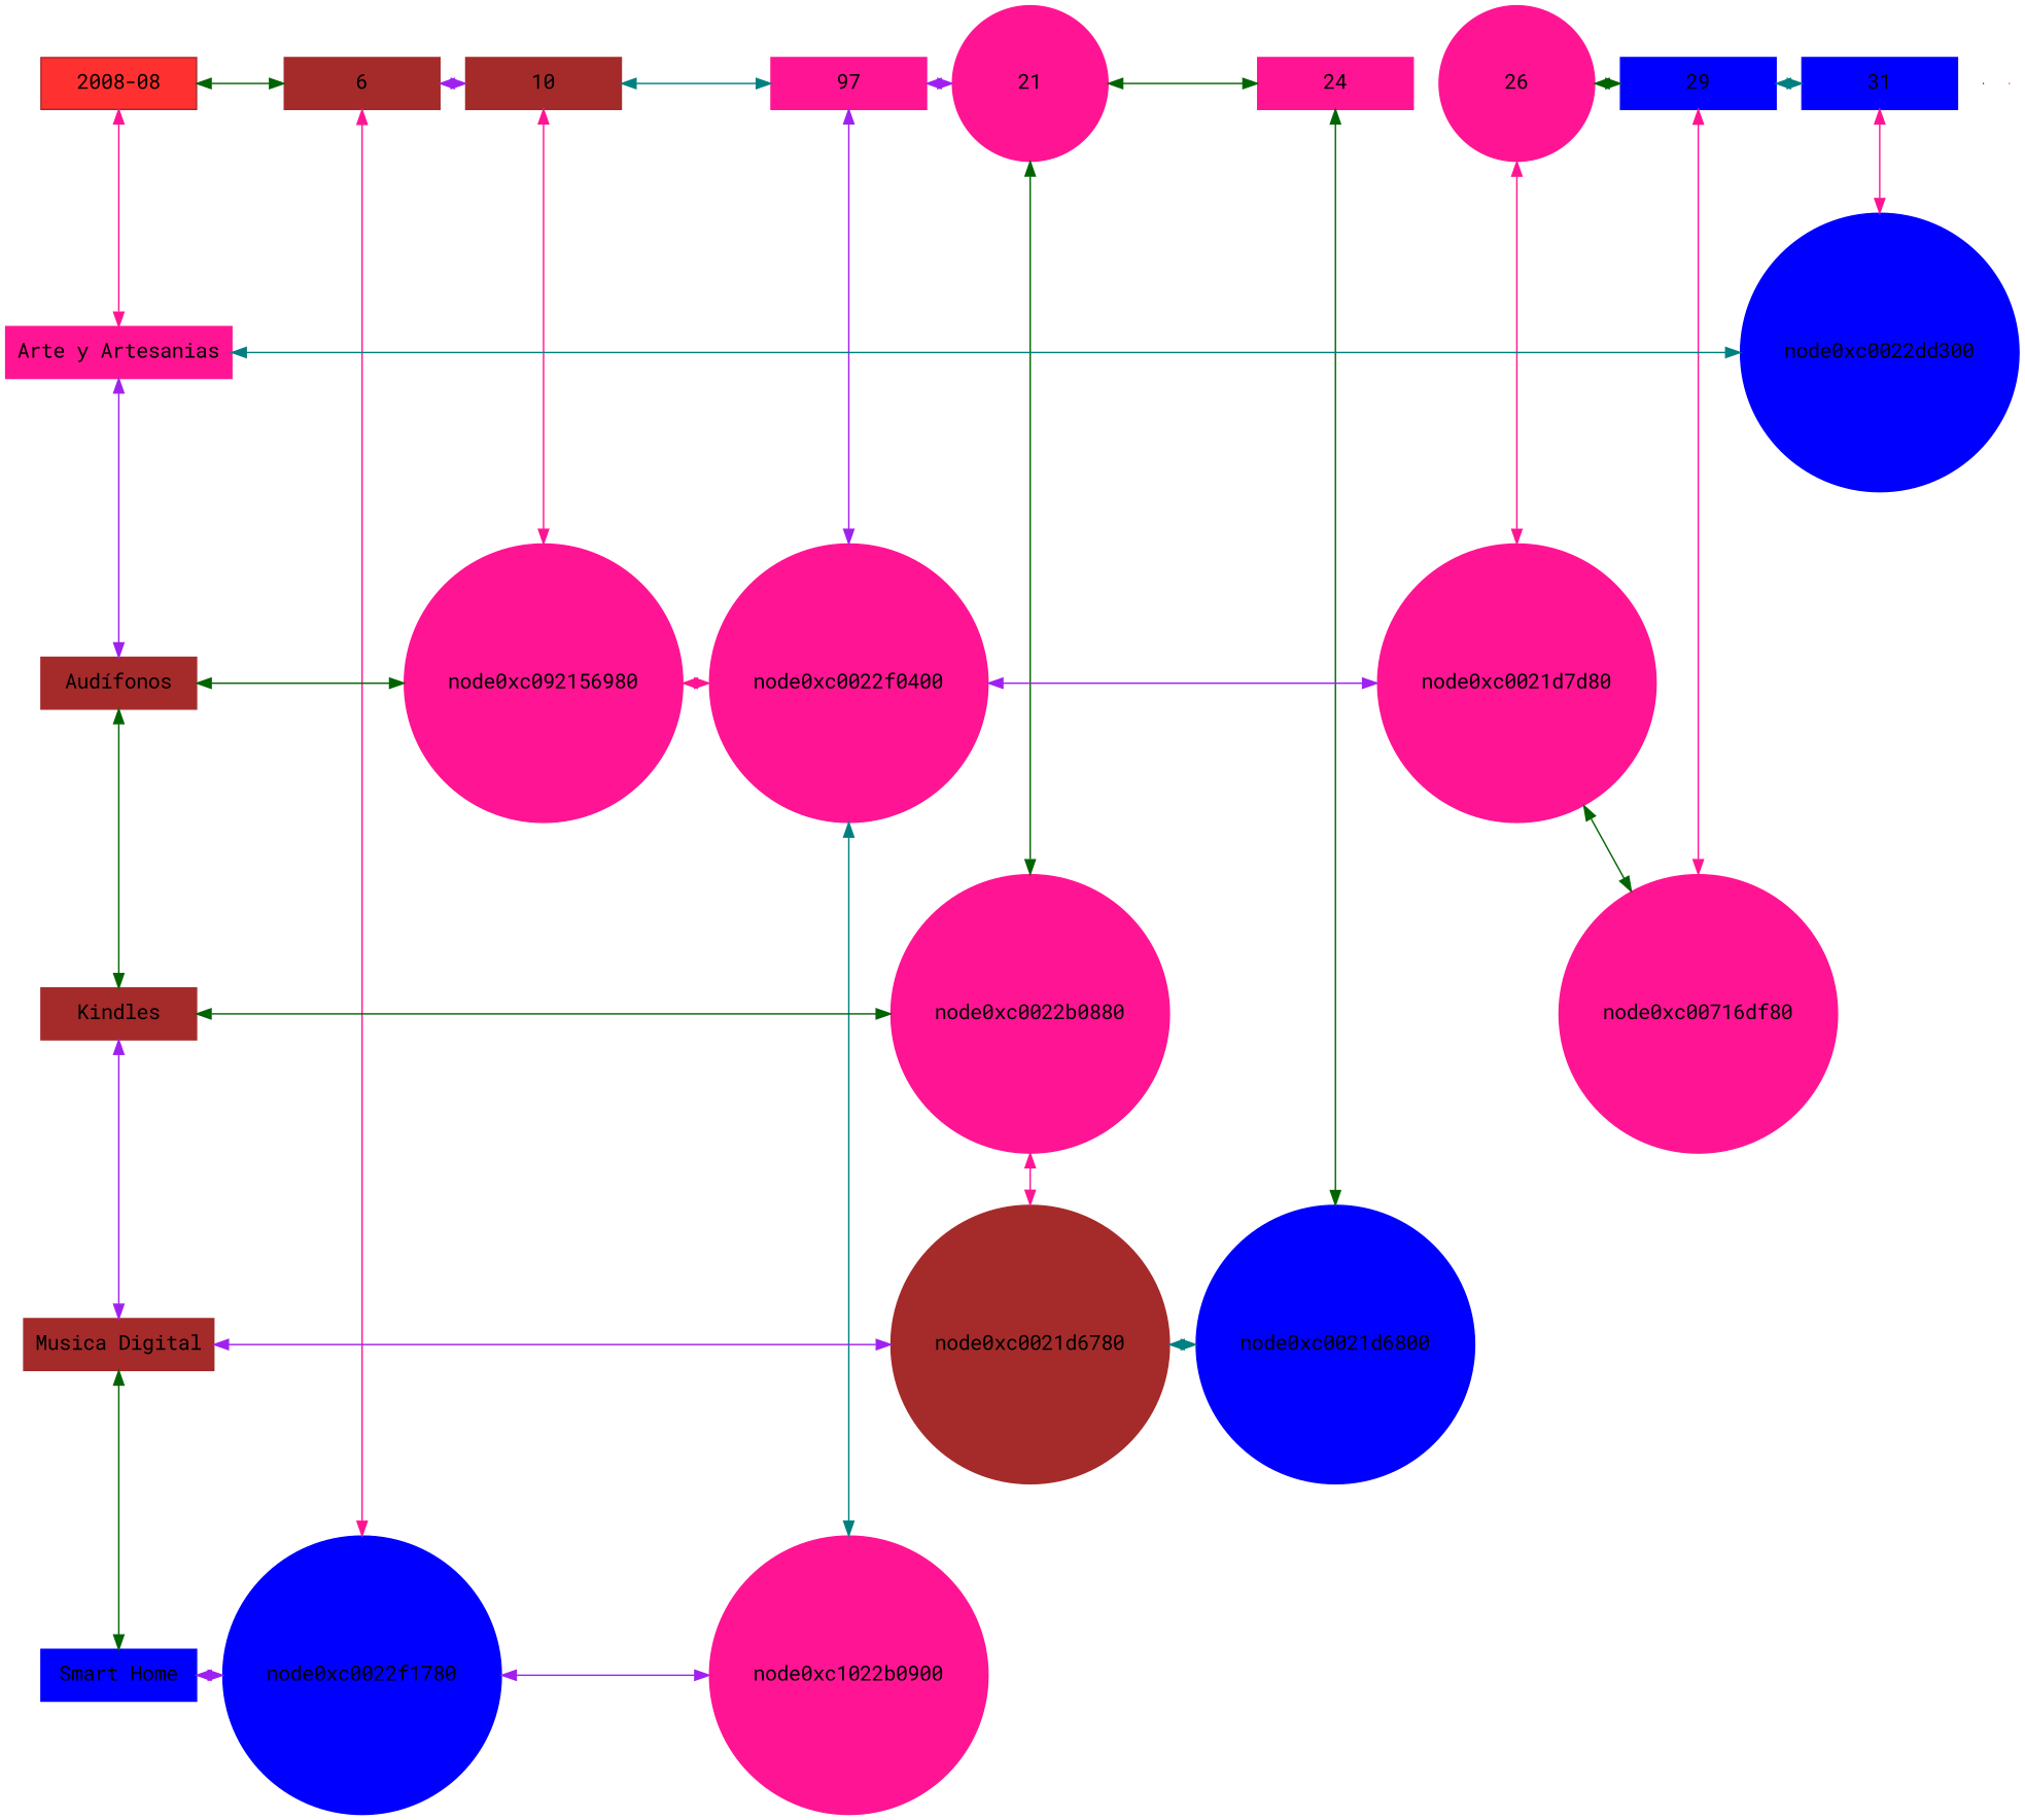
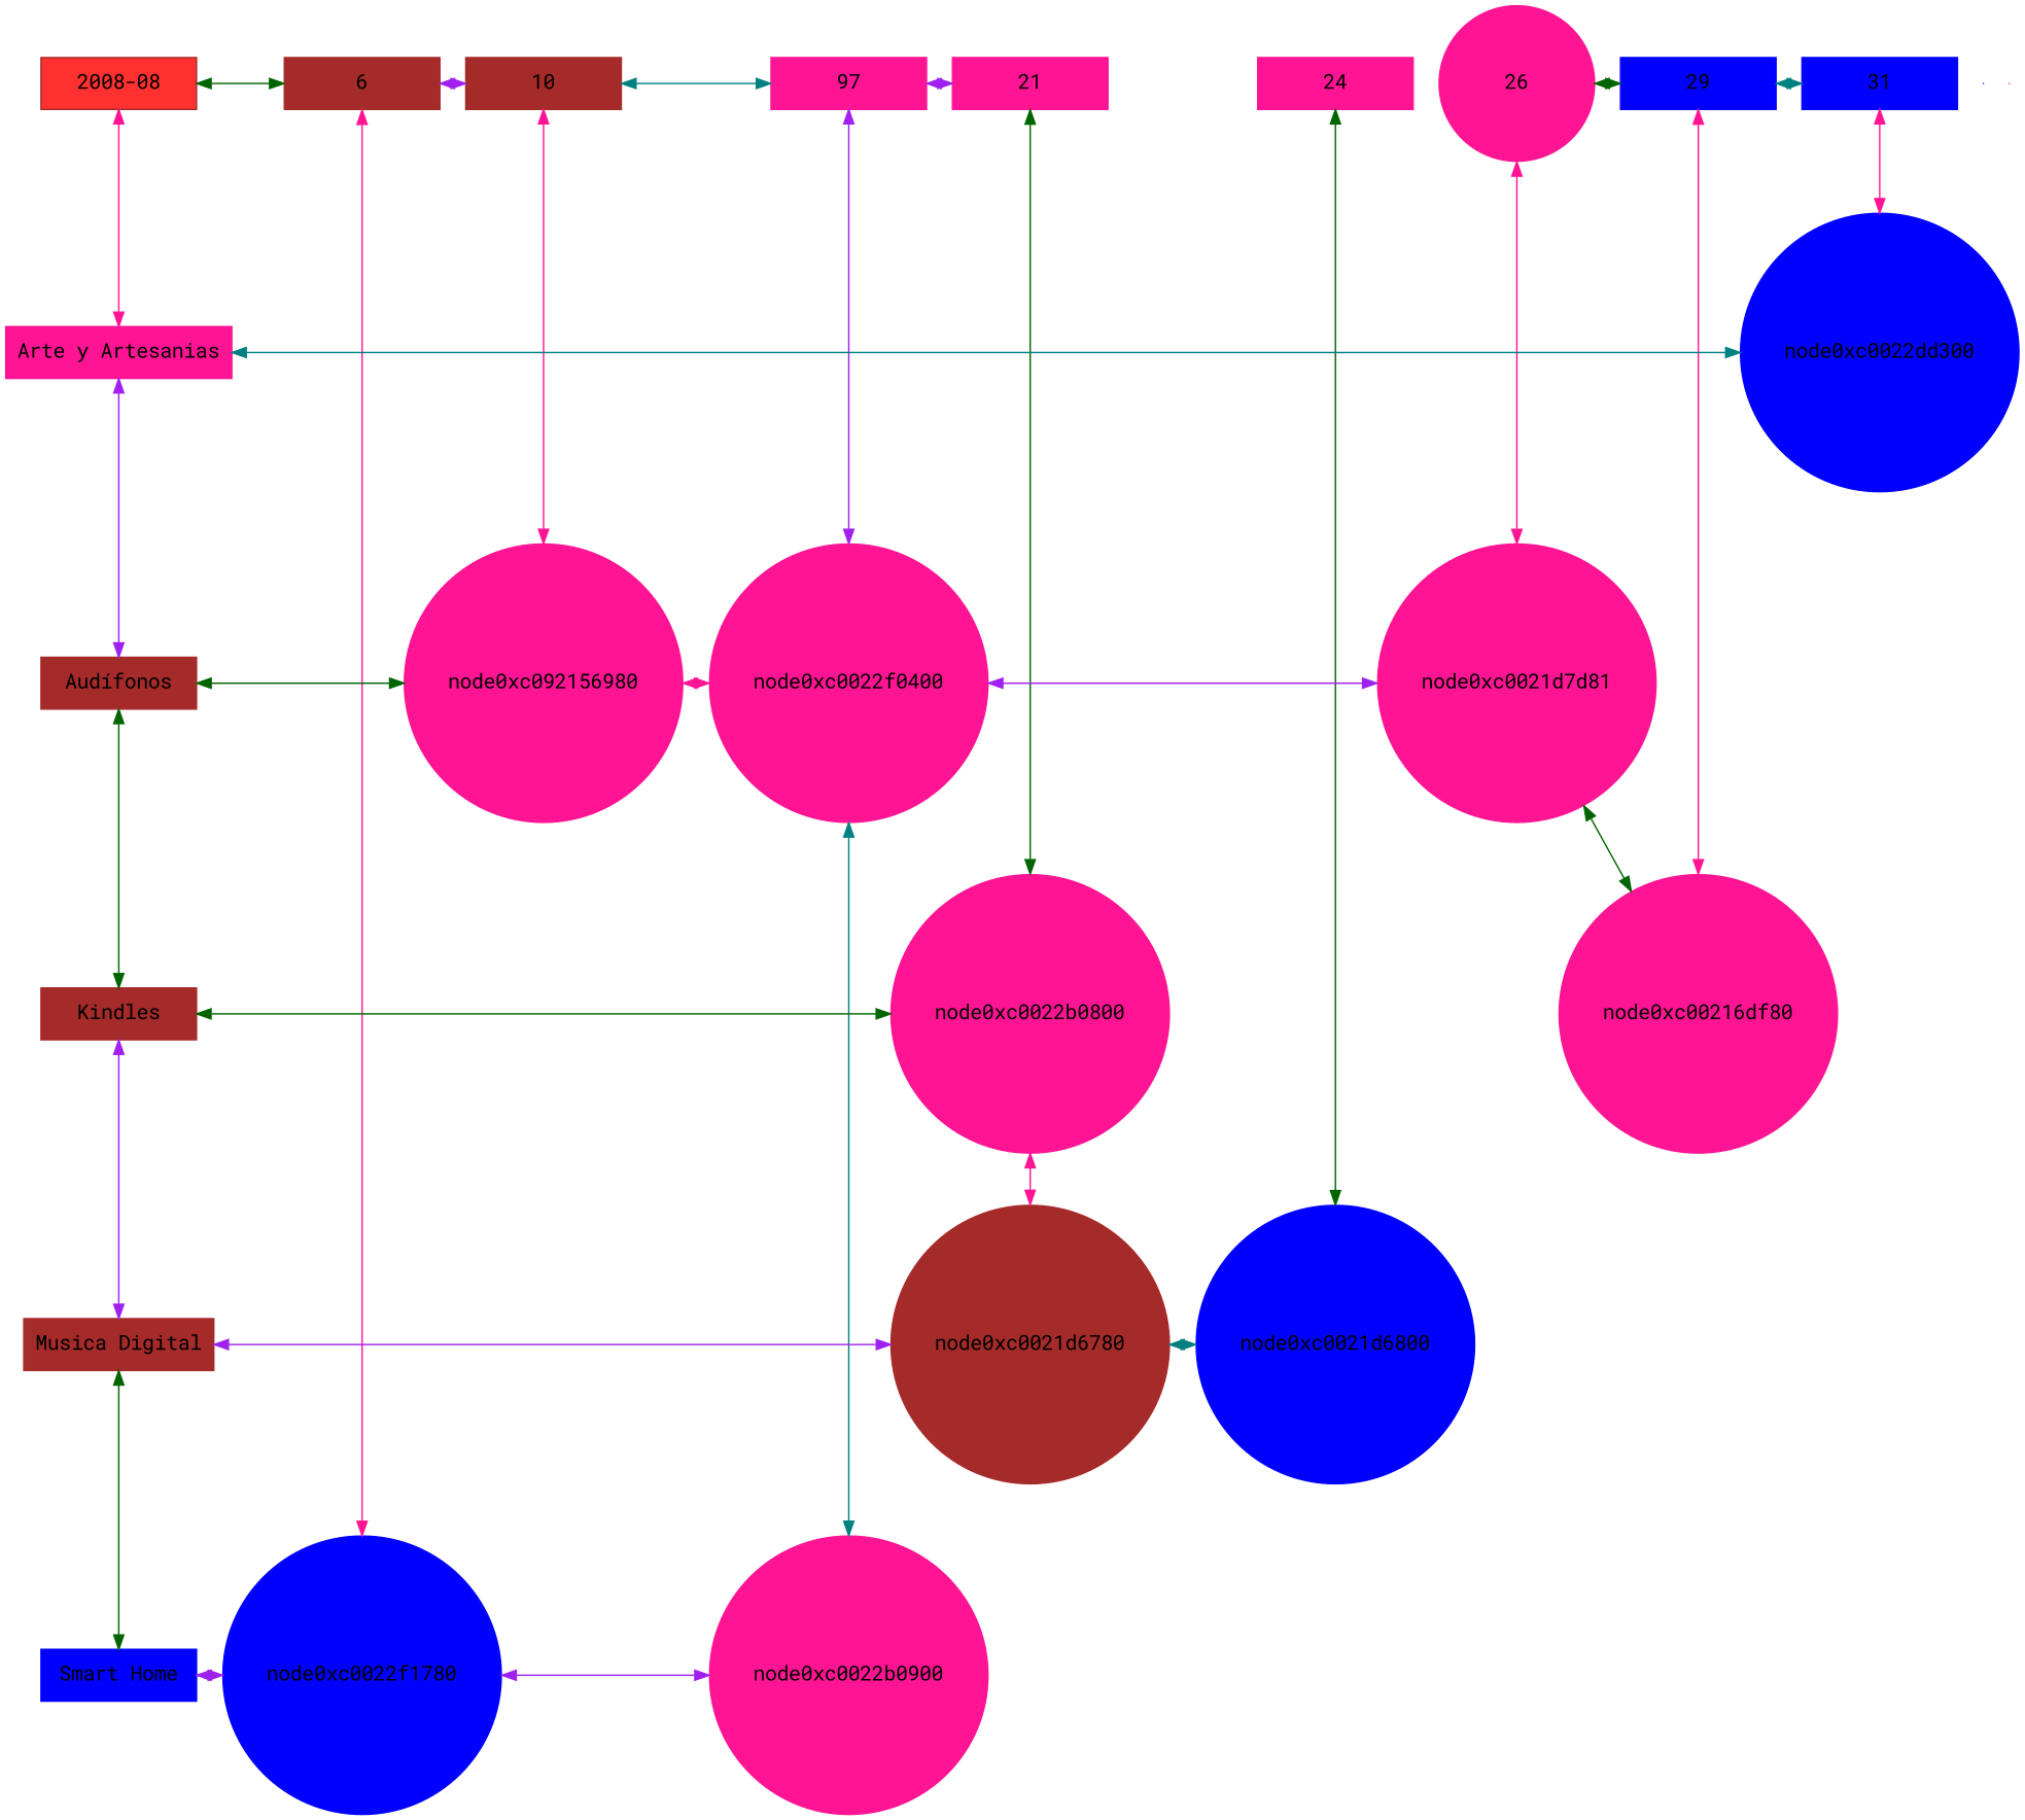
  digraph {
    fontname="Roboto Mono"
    node [color=deeppink fontname="Roboto Mono" group=1 shape=box style=filled]
    edge [color=darkgreen dir=both fontname="Roboto Mono"]
    n1 [color=brown fillcolor=firebrick1 label="2008-08" width=1.5]
    n2 [color=brown group=6 label=6 width=1.5]
    n3 [color=brown group=10 label=10 width=1.5]
    n4 [group=17 label=97 width=1.5]
-   n5 [group=21 label=21 shape=circle width=1.5]
+   n5 [group=21 label=21 width=1.5]
    n6 [group=24 label=24 width=1.5]
    n7 [group=26 label=26 shape=circle width=1.5]
    n8 [color=blue group=29 label=29 width=1.5]
    n9 [color=blue group=31 label=31 width=1.5]
    n10 [label="Arte y Artesanias" width=1.5]
    node0xc0022dd300 [color=blue group=31 shape=circle width=0.5]
    n12 [color=brown label="Audífonos" width=1.5]
    n13 [group=10 label=node0xc092156980 shape=circle width=0.5]
    node0xc0022f0400 [group=17 shape=circle width=0.5]
-   node0xc0021d7d80 [group=26 shape=circle width=0.5]
+   node0xc0021d7d80 [group=26 shape=circle width=0.5 label=node0xc0021d7d81]
    n16 [color=brown label=Kindles width=1.5]
-   node0xc0022b0800 [group=21 shape=circle width=0.5 label=node0xc0022b0880]
-   node0xc00216df80 [group=29 shape=circle width=0.5 label=node0xc00716df80]
+   node0xc0022b0800 [group=21 shape=circle width=0.5]
+   node0xc00216df80 [group=29 shape=circle width=0.5]
    n19 [color=brown label="Musica Digital" width=1.5]
    node0xc0021d6780 [color=brown group=21 shape=circle width=0.5]
    node0xc0021d6800 [color=blue group=24 shape=circle width=0.5]
    n22 [color=blue label="Smart Home" width=1.5]
    node0xc0022f1780 [color=blue group=6 shape=circle width=0.5]
-   node0xc0022b0900 [group=17 shape=circle width=0.5 label=node0xc1022b0900]
+   node0xc0022b0900 [group=17 shape=circle width=0.5]
    e0 [color=blue shape=point width=0 group="" style=""]
    e1 [shape=point width=0 group="" style=""]
    subgraph sub_1 {
      rank=same
      n1
      n2
    }
    subgraph sub_2 {
      rank=same
      n2
      n3
    }
    subgraph sub_3 {
      rank=same
      n3
      n4
    }
    subgraph sub_4 {
      rank=same
      n4
      n5
    }
    subgraph sub_5 {
      rank=same
      n5
      n6
    }
    subgraph sub_6 {
      rank=same
      n6
      n7
    }
    subgraph sub_7 {
      rank=same
      n7
      n8
    }
    subgraph sub_8 {
      rank=same
      n8
      n9
    }
    subgraph sub_9 {
      rank=same
      n10
      node0xc0022dd300
    }
    subgraph sub_10 {
      rank=same
      n12
      n13
    }
    subgraph sub_11 {
      rank=same
      n13
      node0xc0022f0400
    }
    subgraph sub_12 {
      rank=same
      node0xc0022f0400
      node0xc0021d7d80
    }
    subgraph sub_13 {
      rank=same
      n16
      node0xc0022b0800
    }
    subgraph sub_14 {
      rank=same
      node0xc0022b0800
      node0xc00216df80
    }
    subgraph sub_15 {
      rank=same
      n19
      node0xc0021d6780
    }
    subgraph sub_16 {
      rank=same
      node0xc0021d6780
      node0xc0021d6800
    }
    subgraph sub_17 {
      rank=same
      n22
      node0xc0022f1780
    }
    subgraph sub_18 {
      rank=same
      node0xc0022f1780
      node0xc0022b0900
    }
    n1 -> n2
    n1 -> n10 [color=deeppink]
    n2 -> n3 [color=purple]
    n2 -> node0xc0022f1780 [color=deeppink]
    n3 -> n4 [color=teal]
    n3 -> n13 [color=deeppink]
    n4 -> n5 [color=purple]
    n4 -> node0xc0022f0400 [color=purple]
-   n5 -> n6
    n5 -> node0xc0022b0800
    n6 -> node0xc0021d6800
    n7 -> n8
    n7 -> node0xc0021d7d80 [color=deeppink]
    n8 -> n9 [color=teal]
    n8 -> node0xc00216df80 [color=deeppink]
    n9 -> node0xc0022dd300 [color=deeppink]
    n10 -> node0xc0022dd300 [color=teal]
    n10 -> n12 [color=purple]
    n12 -> n13
    n12 -> n16
    n13 -> node0xc0022f0400 [color=deeppink]
    node0xc0022f0400 -> node0xc0021d7d80 [color=purple]
    node0xc0022f0400 -> node0xc0022b0900 [color=teal]
    node0xc0021d7d80 -> node0xc00216df80
    n16 -> node0xc0022b0800
    n16 -> n19 [color=purple]
    node0xc0022b0800 -> node0xc0021d6780 [color=deeppink]
    n19 -> node0xc0021d6780 [color=purple]
    n19 -> n22
    node0xc0021d6780 -> node0xc0021d6800 [color=teal]
    n22 -> node0xc0022f1780 [color=purple]
    node0xc0022f1780 -> node0xc0022b0900 [color=purple]
  }
